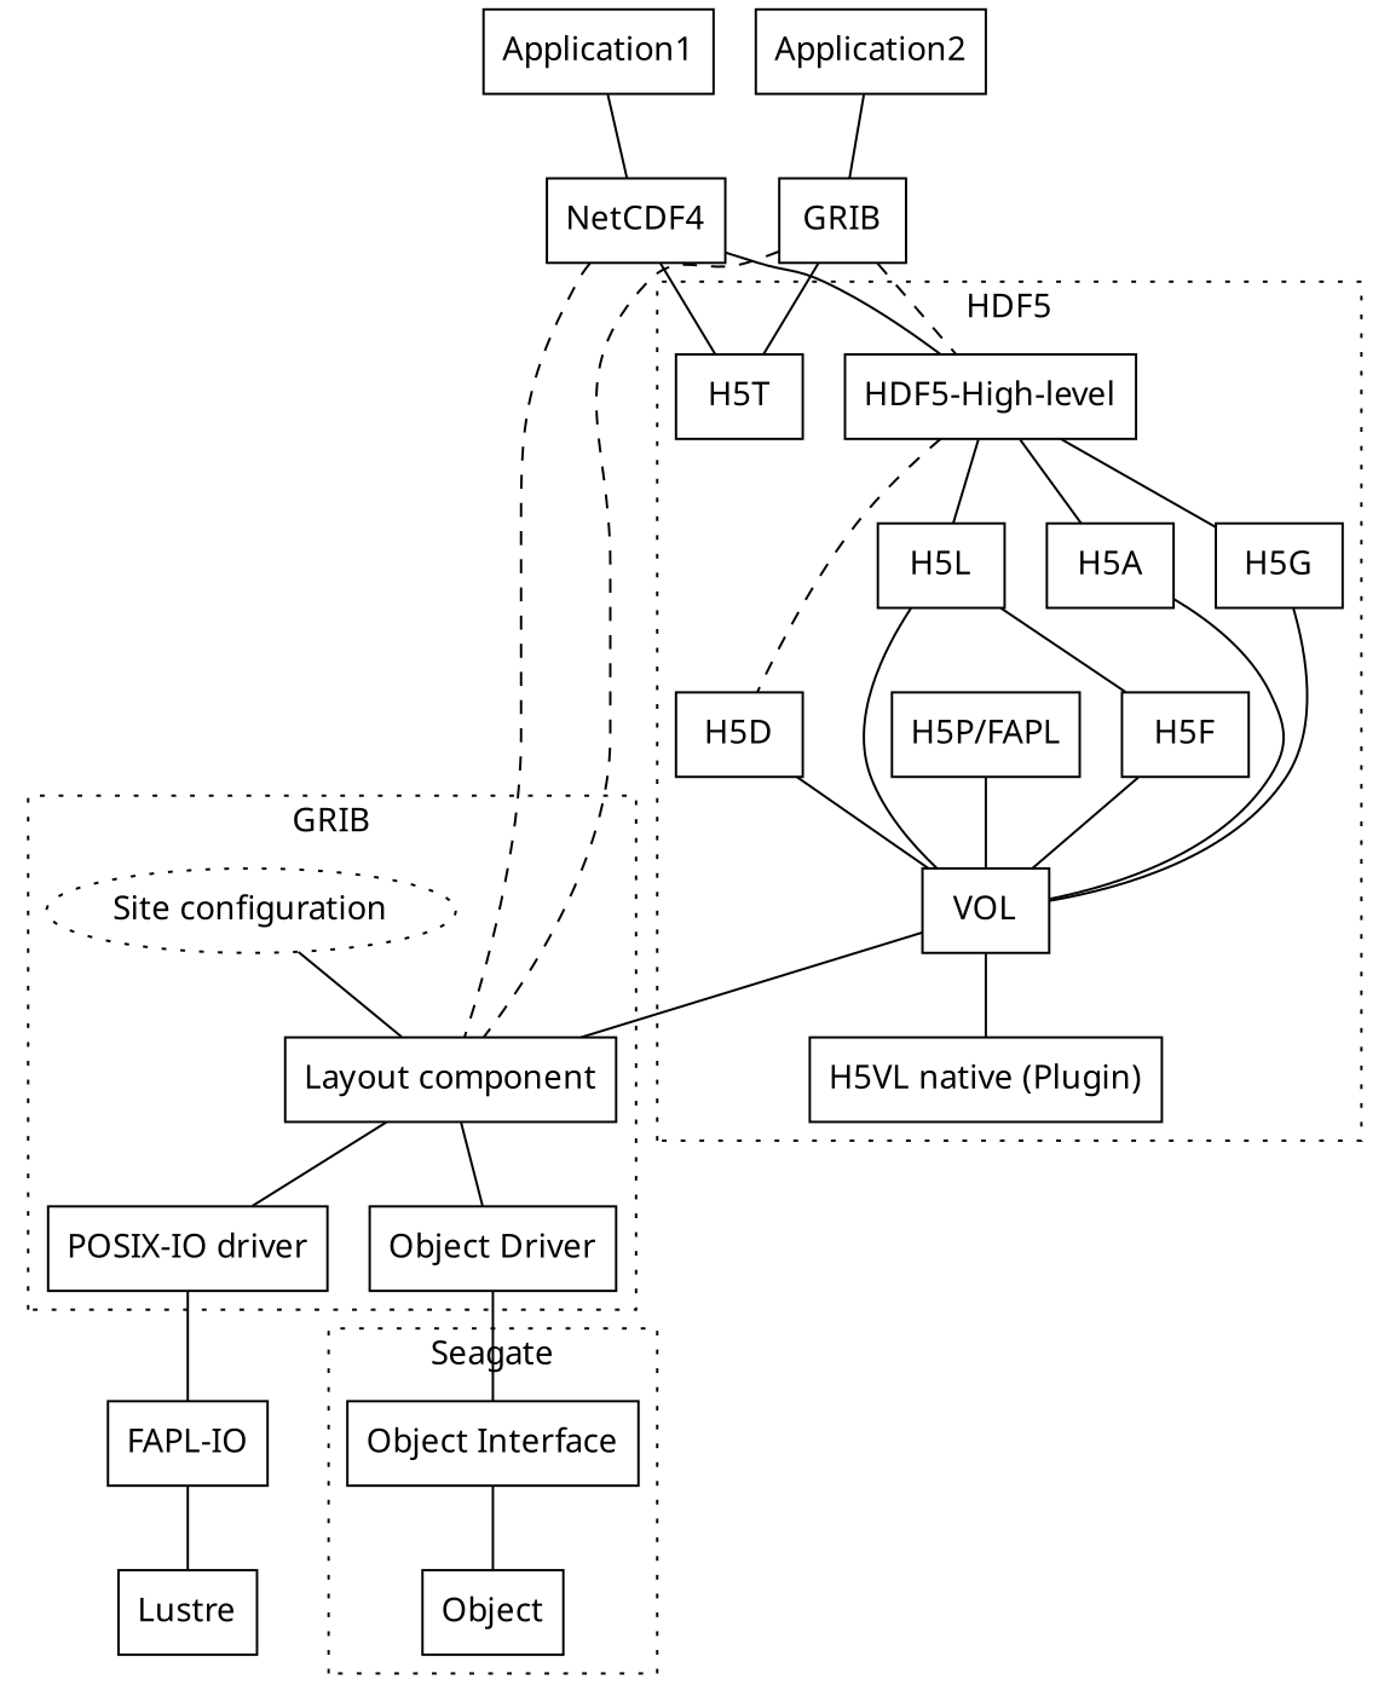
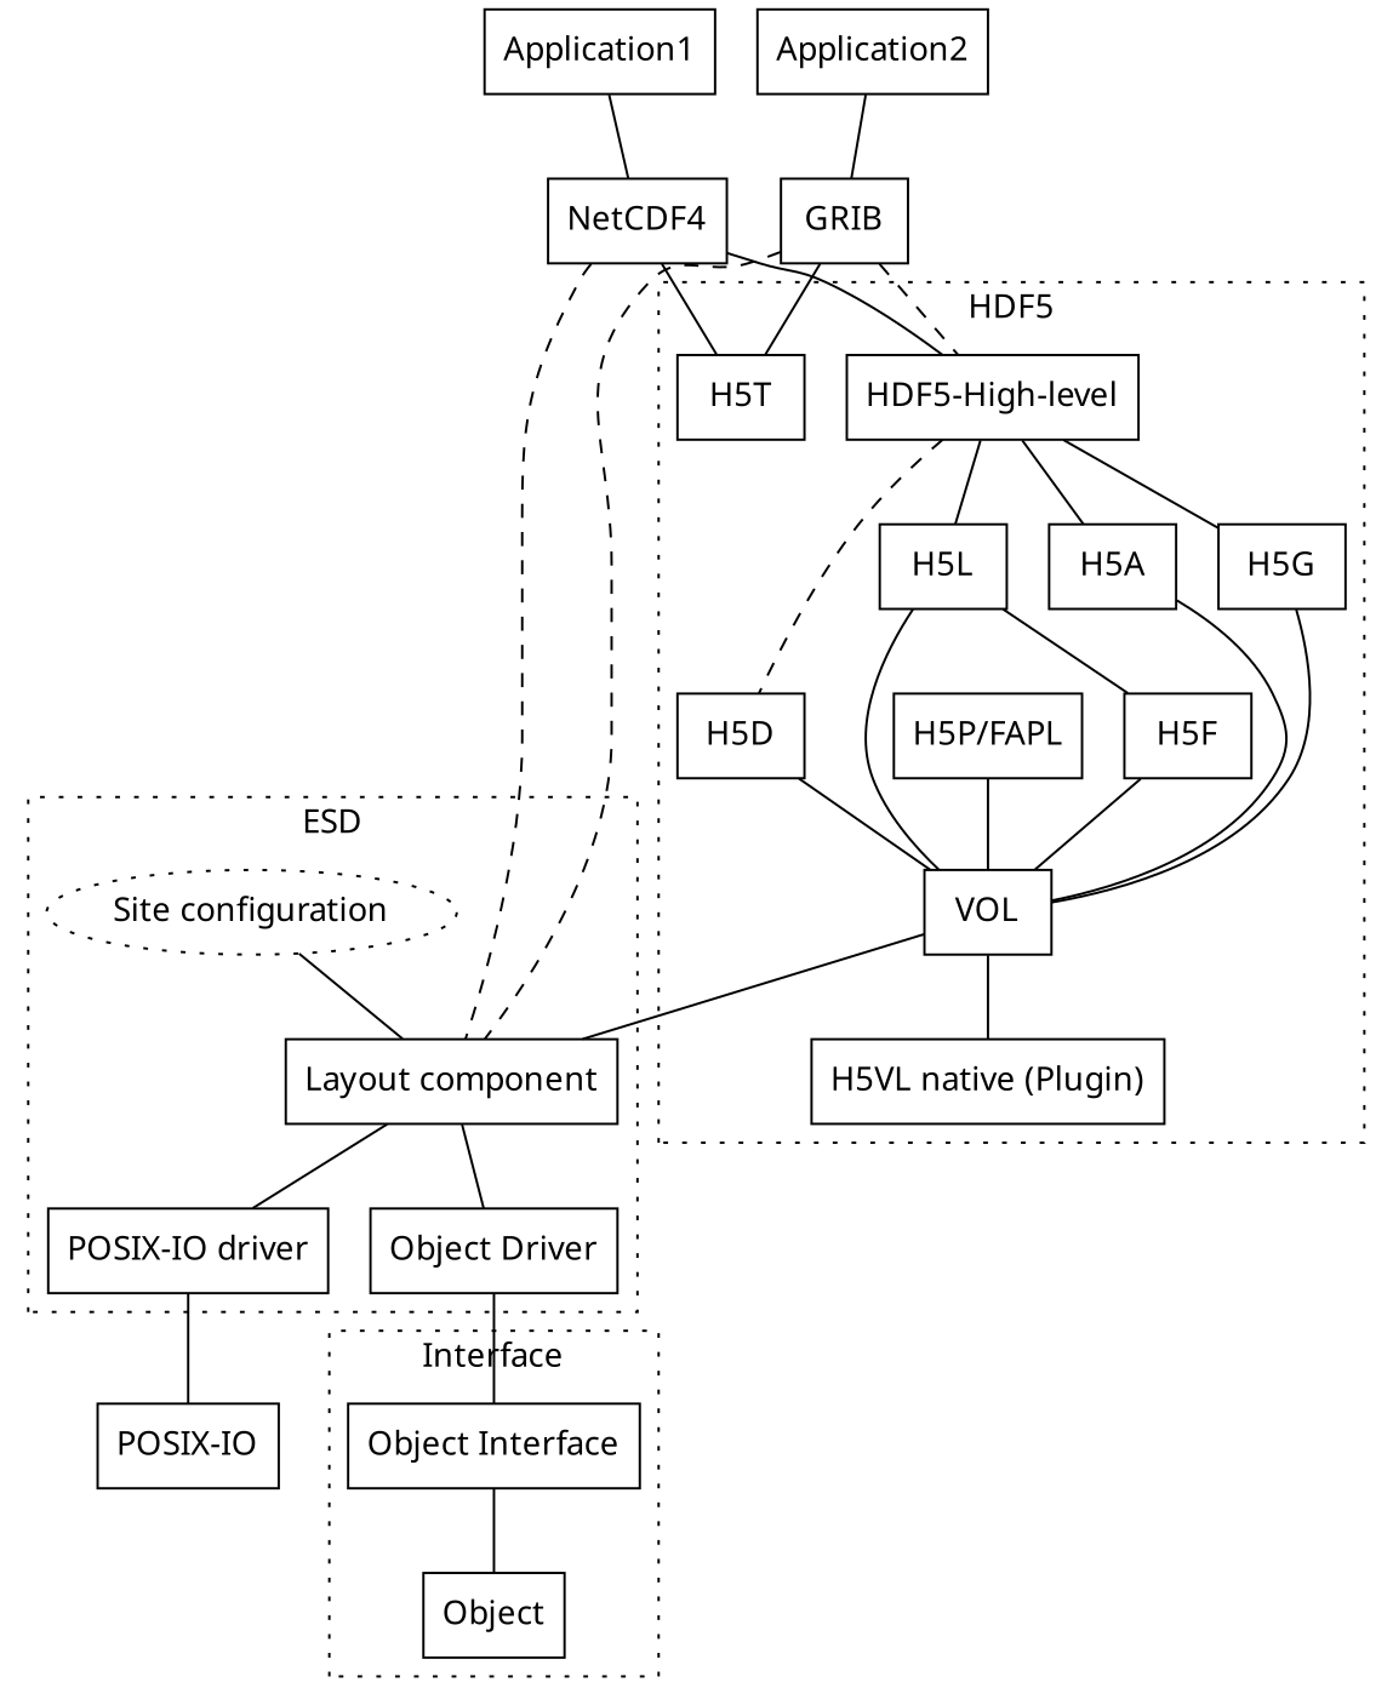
  graph {
    fontname="sans serif"
    node [fontname="sans serif" shape=box]
    edge [fontname="sans serif"]
    "HDF5-High-level"
    H5F
    H5D
    H5G
    H5A
    H5L
    H5T
    VOL
    "H5VL native (Plugin)"
    "H5P/FAPL"
    "Layout component"
    "POSIX-IO driver"
    "Site configuration" [shape=ellipse style=dotted]
    "Object Driver"
    "Object Interface"
    Object
-   "POSIX-IO" [label="FAPL-IO"]
+   "POSIX-IO"
    Application1
    NetCDF4
    Application2
    GRIB
-   Lustre
    subgraph cluster_1 {
      label=HDF5
      style=dotted
      "HDF5-High-level"
      H5F
      H5D
      H5G
      H5A
      H5L
      H5T
      VOL
      "H5VL native (Plugin)"
      "H5P/FAPL"
    }
    subgraph cluster_2 {
-     label=GRIB
+     label=ESD
      style=dotted
      "Layout component"
      "POSIX-IO driver"
      "Site configuration"
      "Object Driver"
    }
    subgraph cluster_3 {
-     label=Seagate
+     label=Interface
      style=dotted
      "Object Interface"
      Object
    }
    "HDF5-High-level" -- H5D [style=dashed]
    "HDF5-High-level" -- H5G
    "HDF5-High-level" -- H5A
    "HDF5-High-level" -- H5L
    H5F -- VOL
    H5D -- VOL
    H5G -- VOL
    H5A -- VOL
    H5L -- H5F
    H5L -- VOL
    VOL -- "H5VL native (Plugin)"
    VOL -- "Layout component"
    "H5P/FAPL" -- VOL
    "Layout component" -- "POSIX-IO driver"
    "Layout component" -- "Object Driver"
    "POSIX-IO driver" -- "POSIX-IO"
    "Site configuration" -- "Layout component"
    "Object Driver" -- "Object Interface"
    "Object Interface" -- Object
-   "POSIX-IO" -- Lustre
    Application1 -- NetCDF4
    NetCDF4 -- "HDF5-High-level"
    NetCDF4 -- H5T
    NetCDF4 -- "Layout component" [style=dashed]
    Application2 -- GRIB
    GRIB -- "HDF5-High-level" [style=dashed]
    GRIB -- H5T
    GRIB -- "Layout component" [style=dashed]
  }
